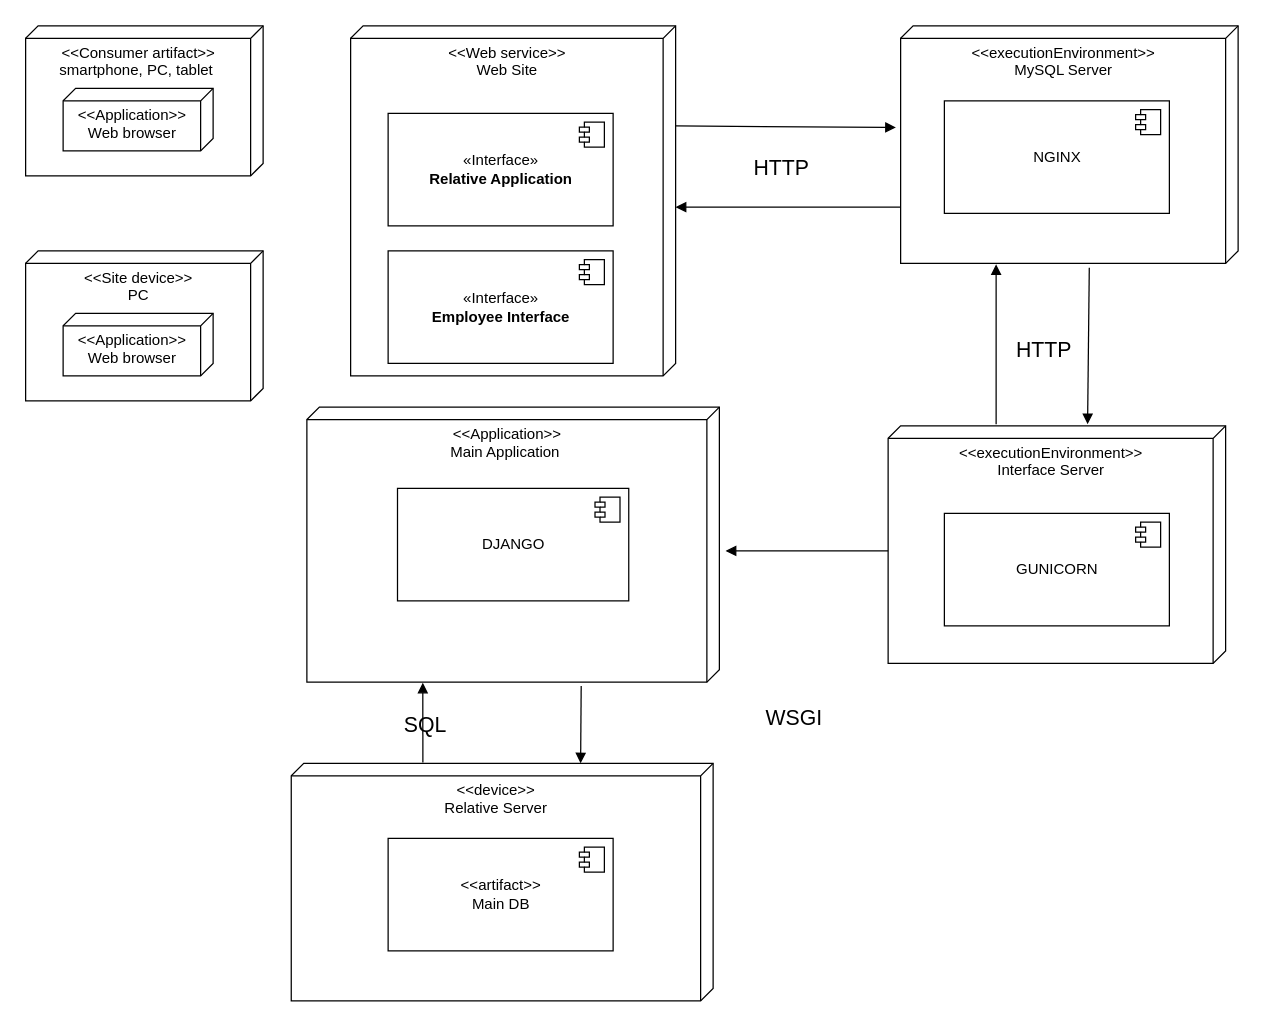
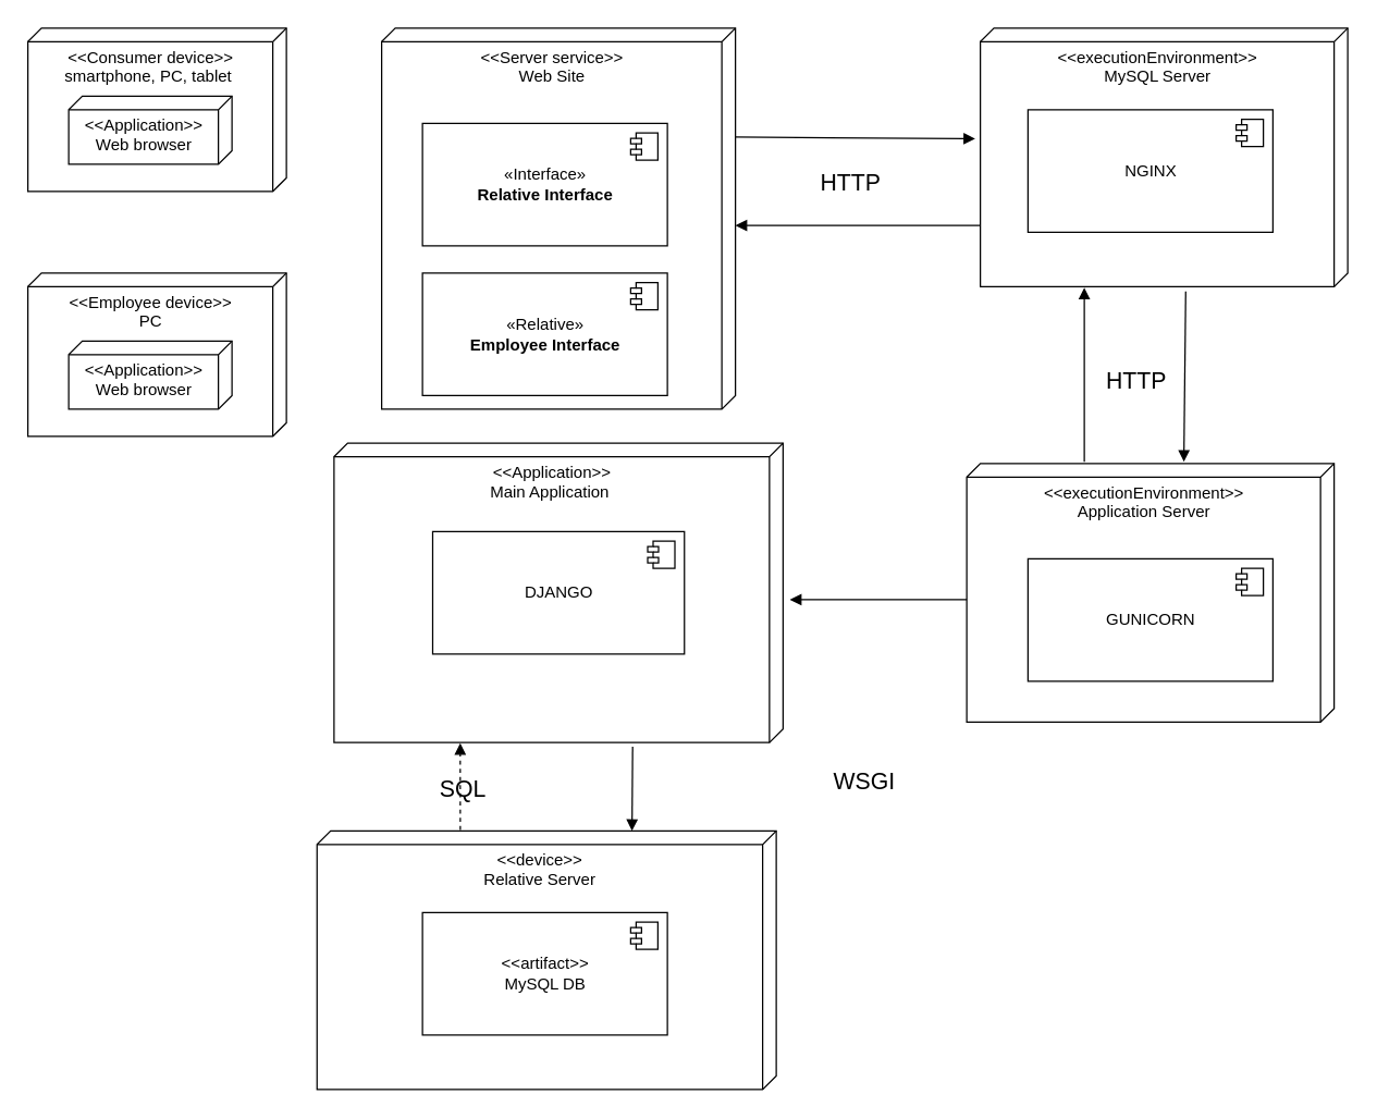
  <mxCell id="0" />
  <mxCell id="1" parent="0" />
- <mxCell id="2" value="&amp;lt;&amp;lt;Web service&amp;gt;&amp;gt;&lt;br&gt;Web Site" style="verticalAlign=top;align=center;spacingTop=8;spacingLeft=2;spacingRight=12;shape=cube;size=10;direction=south;fontStyle=0;html=1;" vertex="1" parent="1"><mxGeometry x="280" y="20" width="260" height="280" as="geometry" /></mxCell>
+ <mxCell id="2" value="&amp;lt;&amp;lt;Server service&amp;gt;&amp;gt;&lt;br&gt;Web Site" style="verticalAlign=top;align=center;spacingTop=8;spacingLeft=2;spacingRight=12;shape=cube;size=10;direction=south;fontStyle=0;html=1;" vertex="1" parent="1"><mxGeometry x="280" y="20" width="260" height="280" as="geometry" /></mxCell>
  <mxCell id="3" value="&amp;lt;&amp;lt;Application&amp;gt;&amp;gt;&lt;br&gt;Main Application&amp;nbsp;" style="verticalAlign=top;align=center;spacingTop=8;spacingLeft=2;spacingRight=12;shape=cube;size=10;direction=south;fontStyle=0;html=1;" vertex="1" parent="1"><mxGeometry x="245" y="325" width="330" height="220" as="geometry" /></mxCell>
  <mxCell id="4" value="&amp;lt;&amp;lt;executionEnvironment&amp;gt;&amp;gt;&lt;br&gt;MySQL Server" style="verticalAlign=top;align=center;spacingTop=8;spacingLeft=2;spacingRight=12;shape=cube;size=10;direction=south;fontStyle=0;html=1;" vertex="1" parent="1"><mxGeometry x="720" y="20" width="270" height="190" as="geometry" /></mxCell>
- <mxCell id="5" value="&amp;lt;&amp;lt;executionEnvironment&amp;gt;&amp;gt;&lt;br&gt;Interface Server" style="verticalAlign=top;align=center;spacingTop=8;spacingLeft=2;spacingRight=12;shape=cube;size=10;direction=south;fontStyle=0;html=1;" vertex="1" parent="1"><mxGeometry x="710" y="340" width="270" height="190" as="geometry" /></mxCell>
+ <mxCell id="5" value="&amp;lt;&amp;lt;executionEnvironment&amp;gt;&amp;gt;&lt;br&gt;Application Server" style="verticalAlign=top;align=center;spacingTop=8;spacingLeft=2;spacingRight=12;shape=cube;size=10;direction=south;fontStyle=0;html=1;" vertex="1" parent="1"><mxGeometry x="710" y="340" width="270" height="190" as="geometry" /></mxCell>
  <mxCell id="6" value="&amp;lt;&amp;lt;device&amp;gt;&amp;gt;&lt;br&gt;Relative Server" style="verticalAlign=top;align=center;spacingTop=8;spacingLeft=2;spacingRight=12;shape=cube;size=10;direction=south;fontStyle=0;html=1;" vertex="1" parent="1"><mxGeometry x="232.5" y="610" width="337.5" height="190" as="geometry" /></mxCell>
- <mxCell id="7" value="&amp;lt;&amp;lt;Consumer artifact&amp;gt;&amp;gt;&lt;br&gt;smartphone, PC, tablet&amp;nbsp;" style="verticalAlign=top;align=center;spacingTop=8;spacingLeft=2;spacingRight=12;shape=cube;size=10;direction=south;fontStyle=0;html=1;" vertex="1" parent="1"><mxGeometry x="20" y="20" width="190" height="120" as="geometry" /></mxCell>
- <mxCell id="8" value="«Interface»&lt;br&gt;&lt;b&gt;Relative Application&lt;/b&gt;" style="html=1;dropTarget=0;align=center;" vertex="1" parent="1"><mxGeometry x="310" y="90" width="180" height="90" as="geometry" /></mxCell>
+ <mxCell id="7" value="&amp;lt;&amp;lt;Consumer device&amp;gt;&amp;gt;&lt;br&gt;smartphone, PC, tablet&amp;nbsp;" style="verticalAlign=top;align=center;spacingTop=8;spacingLeft=2;spacingRight=12;shape=cube;size=10;direction=south;fontStyle=0;html=1;" vertex="1" parent="1"><mxGeometry x="20" y="20" width="190" height="120" as="geometry" /></mxCell>
+ <mxCell id="8" value="«Interface»&lt;br&gt;&lt;b&gt;Relative Interface&lt;/b&gt;" style="html=1;dropTarget=0;align=center;" vertex="1" parent="1"><mxGeometry x="310" y="90" width="180" height="90" as="geometry" /></mxCell>
  <mxCell id="9" value="" style="shape=module;jettyWidth=8;jettyHeight=4;" vertex="1" parent="8"><mxGeometry x="1" width="20" height="20" relative="1" as="geometry"><mxPoint x="-27" y="7" as="offset" /></mxGeometry></mxCell>
- <mxCell id="10" value="«Interface»&lt;br&gt;&lt;b&gt;Employee Interface&lt;/b&gt;" style="html=1;dropTarget=0;align=center;" vertex="1" parent="1"><mxGeometry x="310" y="200" width="180" height="90" as="geometry" /></mxCell>
+ <mxCell id="10" value="«Relative»&lt;br&gt;&lt;b&gt;Employee Interface&lt;/b&gt;" style="html=1;dropTarget=0;align=center;" vertex="1" parent="1"><mxGeometry x="310" y="200" width="180" height="90" as="geometry" /></mxCell>
  <mxCell id="11" value="" style="shape=module;jettyWidth=8;jettyHeight=4;" vertex="1" parent="10"><mxGeometry x="1" width="20" height="20" relative="1" as="geometry"><mxPoint x="-27" y="7" as="offset" /></mxGeometry></mxCell>
  <mxCell id="12" value="&amp;lt;&amp;lt;Application&amp;gt;&amp;gt;&lt;br&gt;&lt;div&gt;&lt;span&gt;Web browser&lt;/span&gt;&lt;/div&gt;" style="verticalAlign=top;align=center;spacingTop=8;spacingLeft=2;spacingRight=12;shape=cube;size=10;direction=south;fontStyle=0;html=1;" vertex="1" parent="1"><mxGeometry x="50" y="70" width="120" height="50" as="geometry" /></mxCell>
  <mxCell id="13" value="DJANGO" style="html=1;dropTarget=0;align=center;" vertex="1" parent="1"><mxGeometry x="317.5" y="390" width="185" height="90" as="geometry" /></mxCell>
  <mxCell id="14" value="" style="shape=module;jettyWidth=8;jettyHeight=4;" vertex="1" parent="13"><mxGeometry x="1" width="20" height="20" relative="1" as="geometry"><mxPoint x="-27" y="7" as="offset" /></mxGeometry></mxCell>
- <mxCell id="15" value="&amp;lt;&amp;lt;Site device&amp;gt;&amp;gt;&lt;br&gt;PC" style="verticalAlign=top;align=center;spacingTop=8;spacingLeft=2;spacingRight=12;shape=cube;size=10;direction=south;fontStyle=0;html=1;" vertex="1" parent="1"><mxGeometry x="20" y="200" width="190" height="120" as="geometry" /></mxCell>
+ <mxCell id="15" value="&amp;lt;&amp;lt;Employee device&amp;gt;&amp;gt;&lt;br&gt;PC" style="verticalAlign=top;align=center;spacingTop=8;spacingLeft=2;spacingRight=12;shape=cube;size=10;direction=south;fontStyle=0;html=1;" vertex="1" parent="1"><mxGeometry x="20" y="200" width="190" height="120" as="geometry" /></mxCell>
  <mxCell id="16" value="&amp;lt;&amp;lt;Application&amp;gt;&amp;gt;&lt;br&gt;&lt;div&gt;&lt;span&gt;Web browser&lt;/span&gt;&lt;/div&gt;" style="verticalAlign=top;align=center;spacingTop=8;spacingLeft=2;spacingRight=12;shape=cube;size=10;direction=south;fontStyle=0;html=1;" vertex="1" parent="1"><mxGeometry x="50" y="250" width="120" height="50" as="geometry" /></mxCell>
  <mxCell id="17" value="" style="endArrow=block;startArrow=none;endFill=1;startFill=0;html=1;entryX=0.428;entryY=1.014;entryDx=0;entryDy=0;entryPerimeter=0;" edge="1" parent="1" target="4"><mxGeometry width="160" relative="1" as="geometry"><mxPoint x="540" y="100" as="sourcePoint" /><mxPoint x="640" y="100" as="targetPoint" /></mxGeometry></mxCell>
  <mxCell id="18" value="" style="endArrow=block;startArrow=none;endFill=1;startFill=0;html=1;" edge="1" parent="1"><mxGeometry width="160" relative="1" as="geometry"><mxPoint x="720" y="165" as="sourcePoint" /><mxPoint x="540" y="165" as="targetPoint" /></mxGeometry></mxCell>
  <mxCell id="19" value="" style="endArrow=block;startArrow=none;endFill=1;startFill=0;html=1;exitX=-0.007;exitY=0.68;exitDx=0;exitDy=0;exitPerimeter=0;entryX=1.004;entryY=0.717;entryDx=0;entryDy=0;entryPerimeter=0;" edge="1" parent="1" source="5" target="4"><mxGeometry width="160" relative="1" as="geometry"><mxPoint x="590" y="270" as="sourcePoint" /><mxPoint x="690" y="260" as="targetPoint" /></mxGeometry></mxCell>
  <mxCell id="20" value="" style="endArrow=block;startArrow=none;endFill=1;startFill=0;html=1;exitX=1.018;exitY=0.441;exitDx=0;exitDy=0;exitPerimeter=0;entryX=-0.007;entryY=0.409;entryDx=0;entryDy=0;entryPerimeter=0;" edge="1" parent="1" source="4" target="5"><mxGeometry width="160" relative="1" as="geometry"><mxPoint x="840" y="250" as="sourcePoint" /><mxPoint x="940" y="240" as="targetPoint" /></mxGeometry></mxCell>
  <mxCell id="21" value="" style="endArrow=block;startArrow=none;endFill=1;startFill=0;html=1;exitX=0;exitY=0;exitDx=100;exitDy=270;exitPerimeter=0;" edge="1" parent="1" source="5"><mxGeometry width="160" relative="1" as="geometry"><mxPoint x="610" y="290" as="sourcePoint" /><mxPoint x="580" y="440" as="targetPoint" /></mxGeometry></mxCell>
  <mxCell id="22" value="&lt;font style=&quot;font-size: 17px&quot;&gt;HTTP&lt;/font&gt;" style="text;html=1;strokeColor=none;fillColor=none;align=center;verticalAlign=middle;whiteSpace=wrap;rounded=0;" vertex="1" parent="1"><mxGeometry x="590" y="115" width="70" height="40" as="geometry" /></mxCell>
  <mxCell id="23" value="&lt;font style=&quot;font-size: 17px&quot;&gt;HTTP&lt;/font&gt;" style="text;html=1;strokeColor=none;fillColor=none;align=center;verticalAlign=middle;whiteSpace=wrap;rounded=0;" vertex="1" parent="1"><mxGeometry x="800" y="260" width="70" height="40" as="geometry" /></mxCell>
  <mxCell id="24" value="&lt;font style=&quot;font-size: 17px&quot;&gt;WSGI&lt;/font&gt;" style="text;html=1;strokeColor=none;fillColor=none;align=center;verticalAlign=middle;whiteSpace=wrap;rounded=0;" vertex="1" parent="1"><mxGeometry x="600" y="555" width="70" height="40" as="geometry" /></mxCell>
  <mxCell id="25" value="NGINX" style="html=1;dropTarget=0;align=center;" vertex="1" parent="1"><mxGeometry x="755" y="80" width="180" height="90" as="geometry" /></mxCell>
  <mxCell id="26" value="" style="shape=module;jettyWidth=8;jettyHeight=4;" vertex="1" parent="25"><mxGeometry x="1" width="20" height="20" relative="1" as="geometry"><mxPoint x="-27" y="7" as="offset" /></mxGeometry></mxCell>
  <mxCell id="27" value="GUNICORN" style="html=1;dropTarget=0;align=center;" vertex="1" parent="1"><mxGeometry x="755" y="410" width="180" height="90" as="geometry" /></mxCell>
  <mxCell id="28" value="" style="shape=module;jettyWidth=8;jettyHeight=4;" vertex="1" parent="27"><mxGeometry x="1" width="20" height="20" relative="1" as="geometry"><mxPoint x="-27" y="7" as="offset" /></mxGeometry></mxCell>
  <mxCell id="29" value="" style="endArrow=block;startArrow=none;endFill=1;startFill=0;html=1;exitX=1.014;exitY=0.335;exitDx=0;exitDy=0;exitPerimeter=0;" edge="1" parent="1" source="3"><mxGeometry width="160" relative="1" as="geometry"><mxPoint x="510" y="610" as="sourcePoint" /><mxPoint x="464" y="610" as="targetPoint" /></mxGeometry></mxCell>
  <mxCell id="30" value="&lt;font style=&quot;font-size: 17px&quot;&gt;SQL&lt;/font&gt;" style="text;html=1;strokeColor=none;fillColor=none;align=center;verticalAlign=middle;whiteSpace=wrap;rounded=0;" vertex="1" parent="1"><mxGeometry x="305" y="560" width="70" height="40" as="geometry" /></mxCell>
- <mxCell id="31" value="&amp;lt;&amp;lt;artifact&amp;gt;&amp;gt;&lt;br&gt;Main DB" style="html=1;dropTarget=0;align=center;" vertex="1" parent="1"><mxGeometry x="310" y="670" width="180" height="90" as="geometry" /></mxCell>
+ <mxCell id="31" value="&amp;lt;&amp;lt;artifact&amp;gt;&amp;gt;&lt;br&gt;MySQL DB" style="html=1;dropTarget=0;align=center;" vertex="1" parent="1"><mxGeometry x="310" y="670" width="180" height="90" as="geometry" /></mxCell>
  <mxCell id="32" value="" style="shape=module;jettyWidth=8;jettyHeight=4;" vertex="1" parent="31"><mxGeometry x="1" width="20" height="20" relative="1" as="geometry"><mxPoint x="-27" y="7" as="offset" /></mxGeometry></mxCell>
- <mxCell id="33" value="" style="endArrow=block;startArrow=none;endFill=1;startFill=0;html=1;exitX=-0.004;exitY=0.688;exitDx=0;exitDy=0;exitPerimeter=0;entryX=1.002;entryY=0.719;entryDx=0;entryDy=0;entryPerimeter=0;" edge="1" parent="1" source="6" target="3"><mxGeometry width="160" relative="1" as="geometry"><mxPoint x="474.45" y="558.08" as="sourcePoint" /><mxPoint x="474" y="620" as="targetPoint" /></mxGeometry></mxCell>
+ <mxCell id="33" value="" style="endArrow=block;startArrow=none;endFill=1;startFill=0;html=1;exitX=-0.004;exitY=0.688;exitDx=0;exitDy=0;exitPerimeter=0;entryX=1.002;entryY=0.719;entryDx=0;entryDy=0;entryPerimeter=0;dashed=1;" edge="1" parent="1" source="6" target="3"><mxGeometry width="160" relative="1" as="geometry"><mxPoint x="474.45" y="558.08" as="sourcePoint" /><mxPoint x="474" y="620" as="targetPoint" /></mxGeometry></mxCell>
